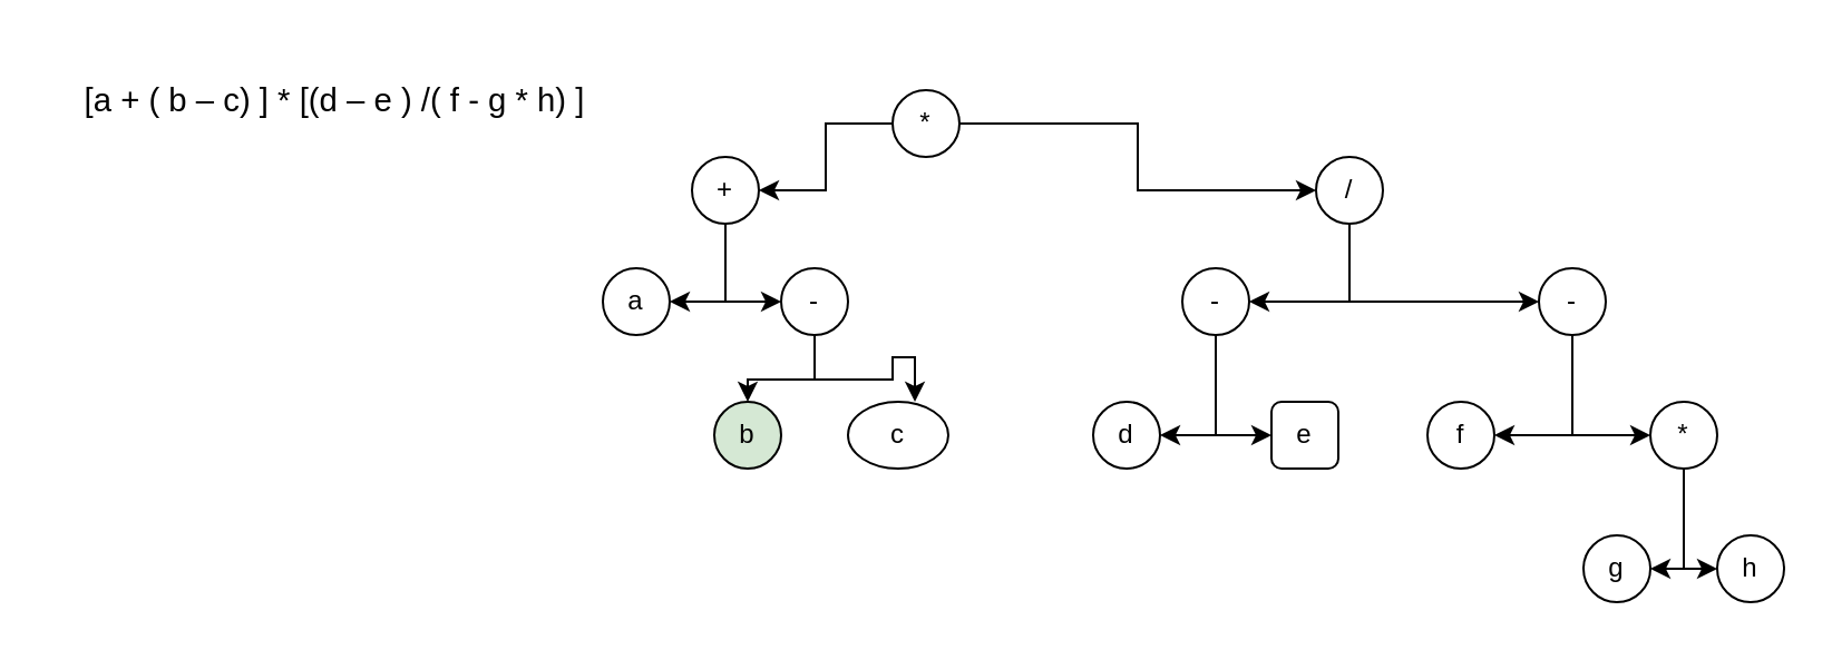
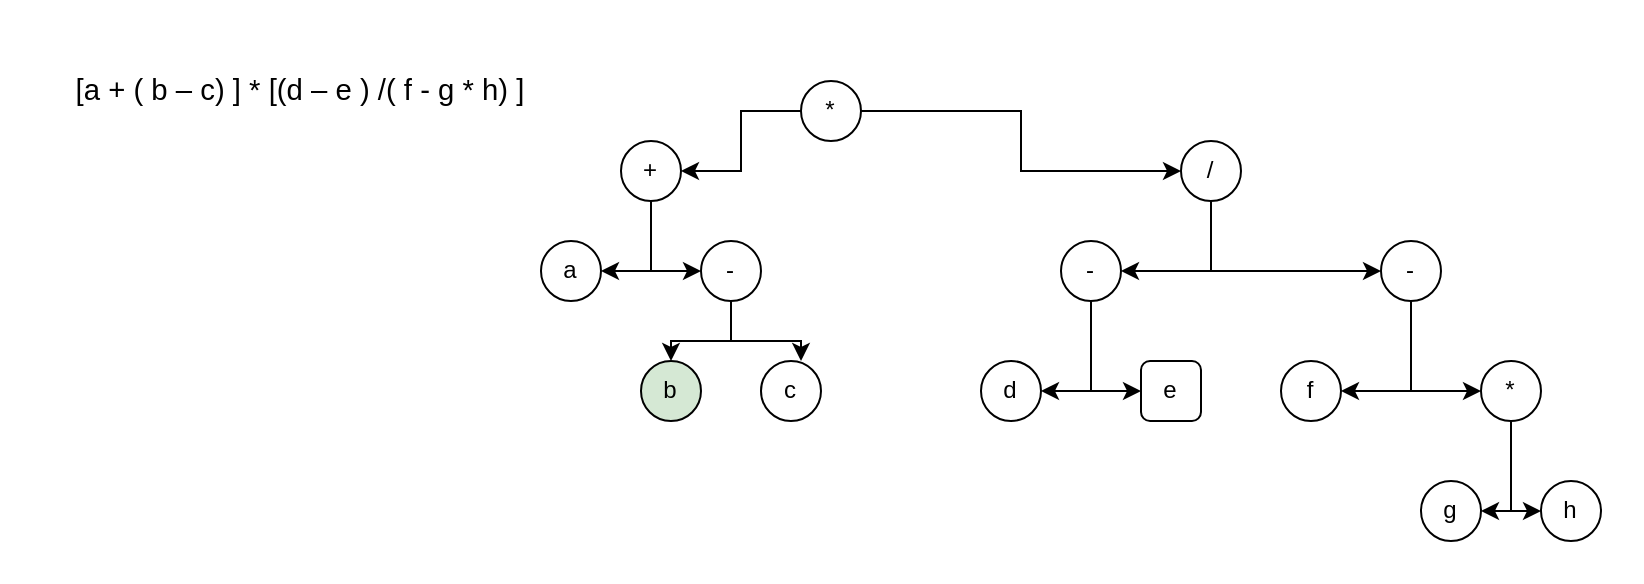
  <mxCell id="0" />
  <mxCell id="1" parent="0" />
  <mxCell id="2" style="edgeStyle=orthogonalEdgeStyle;rounded=0;orthogonalLoop=1;jettySize=auto;html=1;exitX=0;exitY=0.5;exitDx=0;exitDy=0;entryX=1;entryY=0.5;entryDx=0;entryDy=0;" edge="1" parent="1" source="4" target="8"><mxGeometry relative="1" as="geometry" /></mxCell>
  <mxCell id="3" style="edgeStyle=orthogonalEdgeStyle;rounded=0;orthogonalLoop=1;jettySize=auto;html=1;entryX=0;entryY=0.5;entryDx=0;entryDy=0;" edge="1" parent="1" source="4" target="17"><mxGeometry relative="1" as="geometry" /></mxCell>
  <mxCell id="4" value="*" style="ellipse;whiteSpace=wrap;html=1;aspect=fixed;" vertex="1" parent="1"><mxGeometry x="400" y="40" width="30" height="30" as="geometry" /></mxCell>
  <mxCell id="5" value="&lt;font style=&quot;font-size: 12px&quot;&gt;&lt;span style=&quot;font-size: 11pt ; font-family: &amp;#34;arial&amp;#34; ; color: rgb(0 , 0 , 0) ; background-color: transparent ; font-weight: 400 ; font-style: normal ; font-variant: normal ; text-decoration: none ; vertical-align: baseline&quot; id=&quot;docs-internal-guid-ce591a92-7fff-08ba-5f1b-45fb4014b6e6&quot;&gt;[a + ( b – c) ] * [(d – e ) /( f - g * h) ]&lt;/span&gt;&lt;/font&gt;" style="text;html=1;strokeColor=none;fillColor=none;align=center;verticalAlign=middle;whiteSpace=wrap;rounded=0;" vertex="1" parent="1"><mxGeometry x="20" y="20" width="260" height="50" as="geometry" /></mxCell>
  <mxCell id="6" style="edgeStyle=orthogonalEdgeStyle;rounded=0;orthogonalLoop=1;jettySize=auto;html=1;exitX=0.5;exitY=1;exitDx=0;exitDy=0;entryX=1;entryY=0.5;entryDx=0;entryDy=0;" edge="1" parent="1" source="8" target="9"><mxGeometry relative="1" as="geometry" /></mxCell>
  <mxCell id="7" style="edgeStyle=orthogonalEdgeStyle;rounded=0;orthogonalLoop=1;jettySize=auto;html=1;exitX=0.5;exitY=1;exitDx=0;exitDy=0;entryX=0;entryY=0.5;entryDx=0;entryDy=0;" edge="1" parent="1" source="8" target="12"><mxGeometry relative="1" as="geometry" /></mxCell>
  <mxCell id="8" value="+" style="ellipse;whiteSpace=wrap;html=1;aspect=fixed;" vertex="1" parent="1"><mxGeometry x="310" y="70" width="30" height="30" as="geometry" /></mxCell>
  <mxCell id="9" value="a" style="ellipse;whiteSpace=wrap;html=1;aspect=fixed;" vertex="1" parent="1"><mxGeometry x="270" y="120" width="30" height="30" as="geometry" /></mxCell>
  <mxCell id="10" style="edgeStyle=orthogonalEdgeStyle;rounded=0;orthogonalLoop=1;jettySize=auto;html=1;entryX=0.667;entryY=0;entryDx=0;entryDy=0;entryPerimeter=0;" edge="1" parent="1" source="12" target="13"><mxGeometry relative="1" as="geometry" /></mxCell>
  <mxCell id="11" style="edgeStyle=orthogonalEdgeStyle;rounded=0;orthogonalLoop=1;jettySize=auto;html=1;entryX=0.5;entryY=0;entryDx=0;entryDy=0;" edge="1" parent="1" source="12" target="14"><mxGeometry relative="1" as="geometry" /></mxCell>
  <mxCell id="12" value="-" style="ellipse;whiteSpace=wrap;html=1;aspect=fixed;" vertex="1" parent="1"><mxGeometry x="350" y="120" width="30" height="30" as="geometry" /></mxCell>
- <mxCell id="13" value="c" style="ellipse;whiteSpace=wrap;html=1;aspect=fixed;" vertex="1" parent="1"><mxGeometry x="380" y="180" width="45" height="30" as="geometry" /></mxCell>
+ <mxCell id="13" value="c" style="ellipse;whiteSpace=wrap;html=1;aspect=fixed;" vertex="1" parent="1"><mxGeometry x="380" y="180" width="30" height="30" as="geometry" /></mxCell>
  <mxCell id="14" value="b" style="ellipse;whiteSpace=wrap;html=1;aspect=fixed;fillColor=#d5e8d4;" vertex="1" parent="1"><mxGeometry x="320" y="180" width="30" height="30" as="geometry" /></mxCell>
  <mxCell id="15" style="edgeStyle=orthogonalEdgeStyle;rounded=0;orthogonalLoop=1;jettySize=auto;html=1;exitX=0.5;exitY=1;exitDx=0;exitDy=0;entryX=0;entryY=0.5;entryDx=0;entryDy=0;" edge="1" parent="1" source="17" target="23"><mxGeometry relative="1" as="geometry" /></mxCell>
  <mxCell id="16" style="edgeStyle=orthogonalEdgeStyle;rounded=0;orthogonalLoop=1;jettySize=auto;html=1;exitX=0.5;exitY=1;exitDx=0;exitDy=0;entryX=1;entryY=0.5;entryDx=0;entryDy=0;" edge="1" parent="1" source="17" target="20"><mxGeometry relative="1" as="geometry" /></mxCell>
  <mxCell id="17" value="/" style="ellipse;whiteSpace=wrap;html=1;aspect=fixed;" vertex="1" parent="1"><mxGeometry x="590" y="70" width="30" height="30" as="geometry" /></mxCell>
  <mxCell id="18" style="edgeStyle=orthogonalEdgeStyle;rounded=0;orthogonalLoop=1;jettySize=auto;html=1;exitX=0.5;exitY=1;exitDx=0;exitDy=0;entryX=1;entryY=0.5;entryDx=0;entryDy=0;" edge="1" parent="1" source="20" target="24"><mxGeometry relative="1" as="geometry" /></mxCell>
  <mxCell id="19" style="edgeStyle=orthogonalEdgeStyle;rounded=0;orthogonalLoop=1;jettySize=auto;html=1;exitX=0.5;exitY=1;exitDx=0;exitDy=0;entryX=0;entryY=0.5;entryDx=0;entryDy=0;" edge="1" parent="1" source="20" target="25"><mxGeometry relative="1" as="geometry" /></mxCell>
  <mxCell id="20" value="-" style="ellipse;whiteSpace=wrap;html=1;aspect=fixed;" vertex="1" parent="1"><mxGeometry x="530" y="120" width="30" height="30" as="geometry" /></mxCell>
  <mxCell id="21" style="edgeStyle=orthogonalEdgeStyle;rounded=0;orthogonalLoop=1;jettySize=auto;html=1;exitX=0.5;exitY=1;exitDx=0;exitDy=0;entryX=1;entryY=0.5;entryDx=0;entryDy=0;" edge="1" parent="1" source="23" target="26"><mxGeometry relative="1" as="geometry" /></mxCell>
  <mxCell id="22" style="edgeStyle=orthogonalEdgeStyle;rounded=0;orthogonalLoop=1;jettySize=auto;html=1;exitX=0.5;exitY=1;exitDx=0;exitDy=0;entryX=0;entryY=0.5;entryDx=0;entryDy=0;" edge="1" parent="1" source="23" target="29"><mxGeometry relative="1" as="geometry" /></mxCell>
  <mxCell id="23" value="-" style="ellipse;whiteSpace=wrap;html=1;aspect=fixed;" vertex="1" parent="1"><mxGeometry x="690" y="120" width="30" height="30" as="geometry" /></mxCell>
  <mxCell id="24" value="d" style="ellipse;whiteSpace=wrap;html=1;aspect=fixed;" vertex="1" parent="1"><mxGeometry x="490" y="180" width="30" height="30" as="geometry" /></mxCell>
  <mxCell id="25" value="e" style="whiteSpace=wrap;html=1;aspect=fixed;rounded=1;" vertex="1" parent="1"><mxGeometry x="570" y="180" width="30" height="30" as="geometry" /></mxCell>
  <mxCell id="26" value="f" style="ellipse;whiteSpace=wrap;html=1;aspect=fixed;" vertex="1" parent="1"><mxGeometry x="640" y="180" width="30" height="30" as="geometry" /></mxCell>
  <mxCell id="27" style="edgeStyle=orthogonalEdgeStyle;rounded=0;orthogonalLoop=1;jettySize=auto;html=1;exitX=0.5;exitY=1;exitDx=0;exitDy=0;entryX=1;entryY=0.5;entryDx=0;entryDy=0;" edge="1" parent="1" source="29" target="30"><mxGeometry relative="1" as="geometry"><Array as="points"><mxPoint x="755" y="255" /></Array></mxGeometry></mxCell>
  <mxCell id="28" style="edgeStyle=orthogonalEdgeStyle;rounded=0;orthogonalLoop=1;jettySize=auto;html=1;exitX=0.5;exitY=1;exitDx=0;exitDy=0;entryX=0;entryY=0.5;entryDx=0;entryDy=0;" edge="1" parent="1" source="29" target="31"><mxGeometry relative="1" as="geometry"><Array as="points"><mxPoint x="755" y="255" /></Array></mxGeometry></mxCell>
  <mxCell id="29" value="*" style="ellipse;whiteSpace=wrap;html=1;aspect=fixed;" vertex="1" parent="1"><mxGeometry x="740" y="180" width="30" height="30" as="geometry" /></mxCell>
  <mxCell id="30" value="g" style="ellipse;whiteSpace=wrap;html=1;aspect=fixed;" vertex="1" parent="1"><mxGeometry x="710" y="240" width="30" height="30" as="geometry" /></mxCell>
  <mxCell id="31" value="h" style="ellipse;whiteSpace=wrap;html=1;aspect=fixed;" vertex="1" parent="1"><mxGeometry x="770" y="240" width="30" height="30" as="geometry" /></mxCell>
